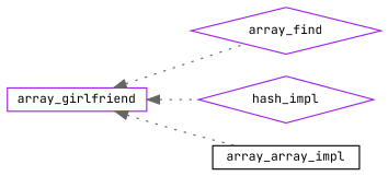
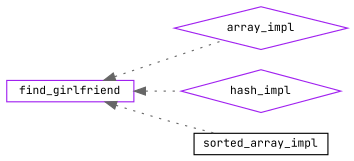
  digraph {
    fontname="JetBrains Mono"
    rankdir=LR
    node [color=purple fillcolor=white fontname="JetBrains Mono" fontsize=10 shape=box style=filled]
    edge [color=gray40 dir=back fontname="JetBrains Mono" fontsize=10 labelfontname=Helvetica labelfontsize=10 style=dotted]
-   n1 [height=0.2 label=array_girlfriend width=0.4]
-   n2 [height=0.2 label=array_find shape=diamond width=0.4]
+   n1 [height=0.2 label=find_girlfriend width=0.4]
+   n2 [height=0.2 label=array_impl shape=diamond width=0.4]
    n3 [height=0.2 label=hash_impl shape=diamond width=0.4]
-   n4 [color=black height=0.2 label=array_array_impl width=0.4]
+   n4 [color=black height=0.2 label=sorted_array_impl width=0.4]
    n1 -> n2
    n1 -> n3
    n1 -> n4
  }
